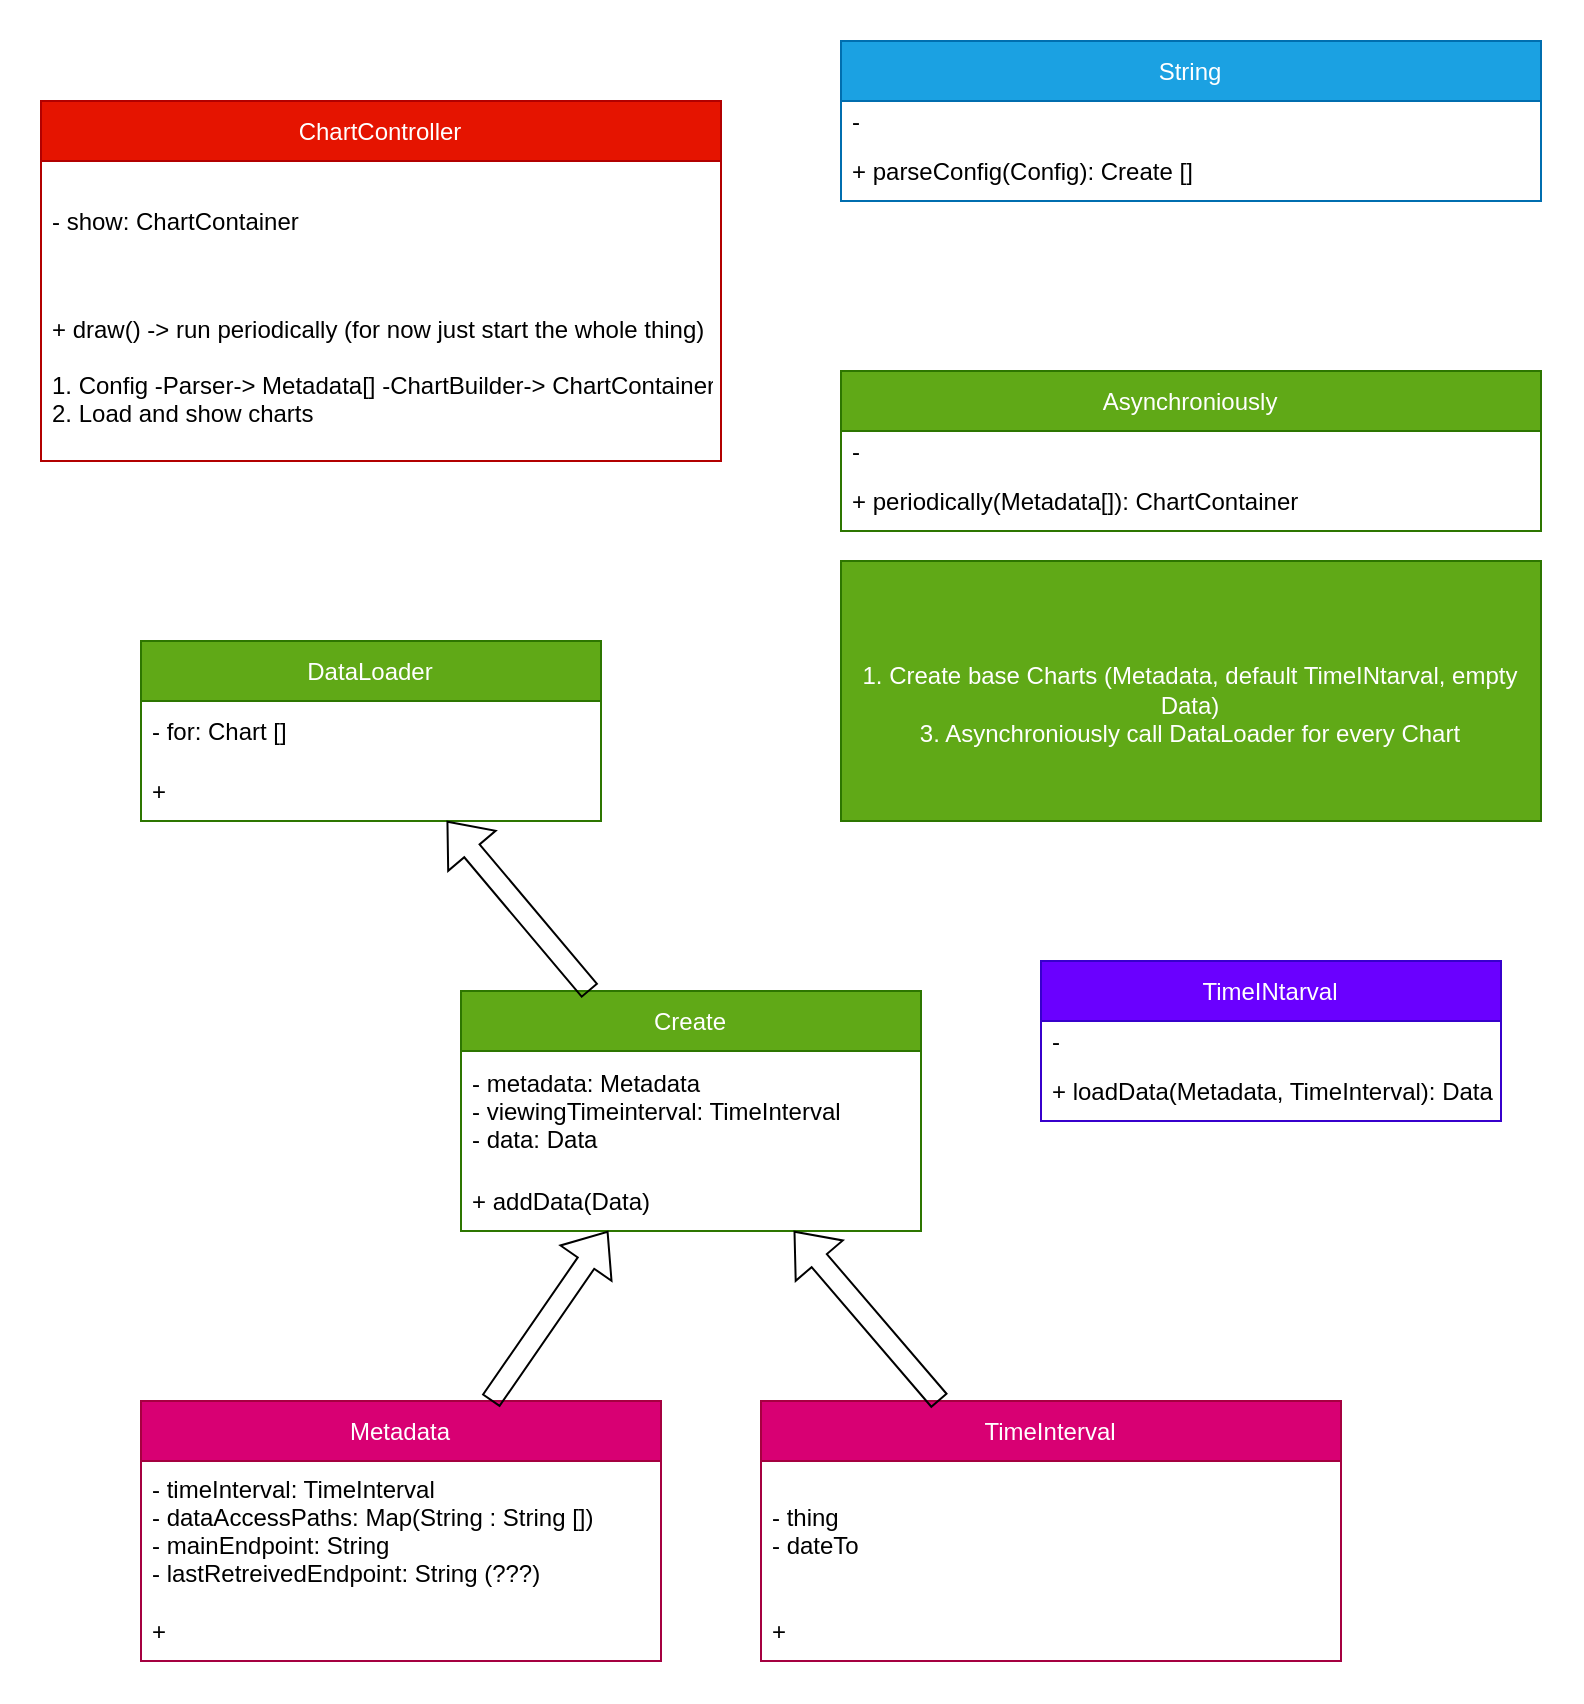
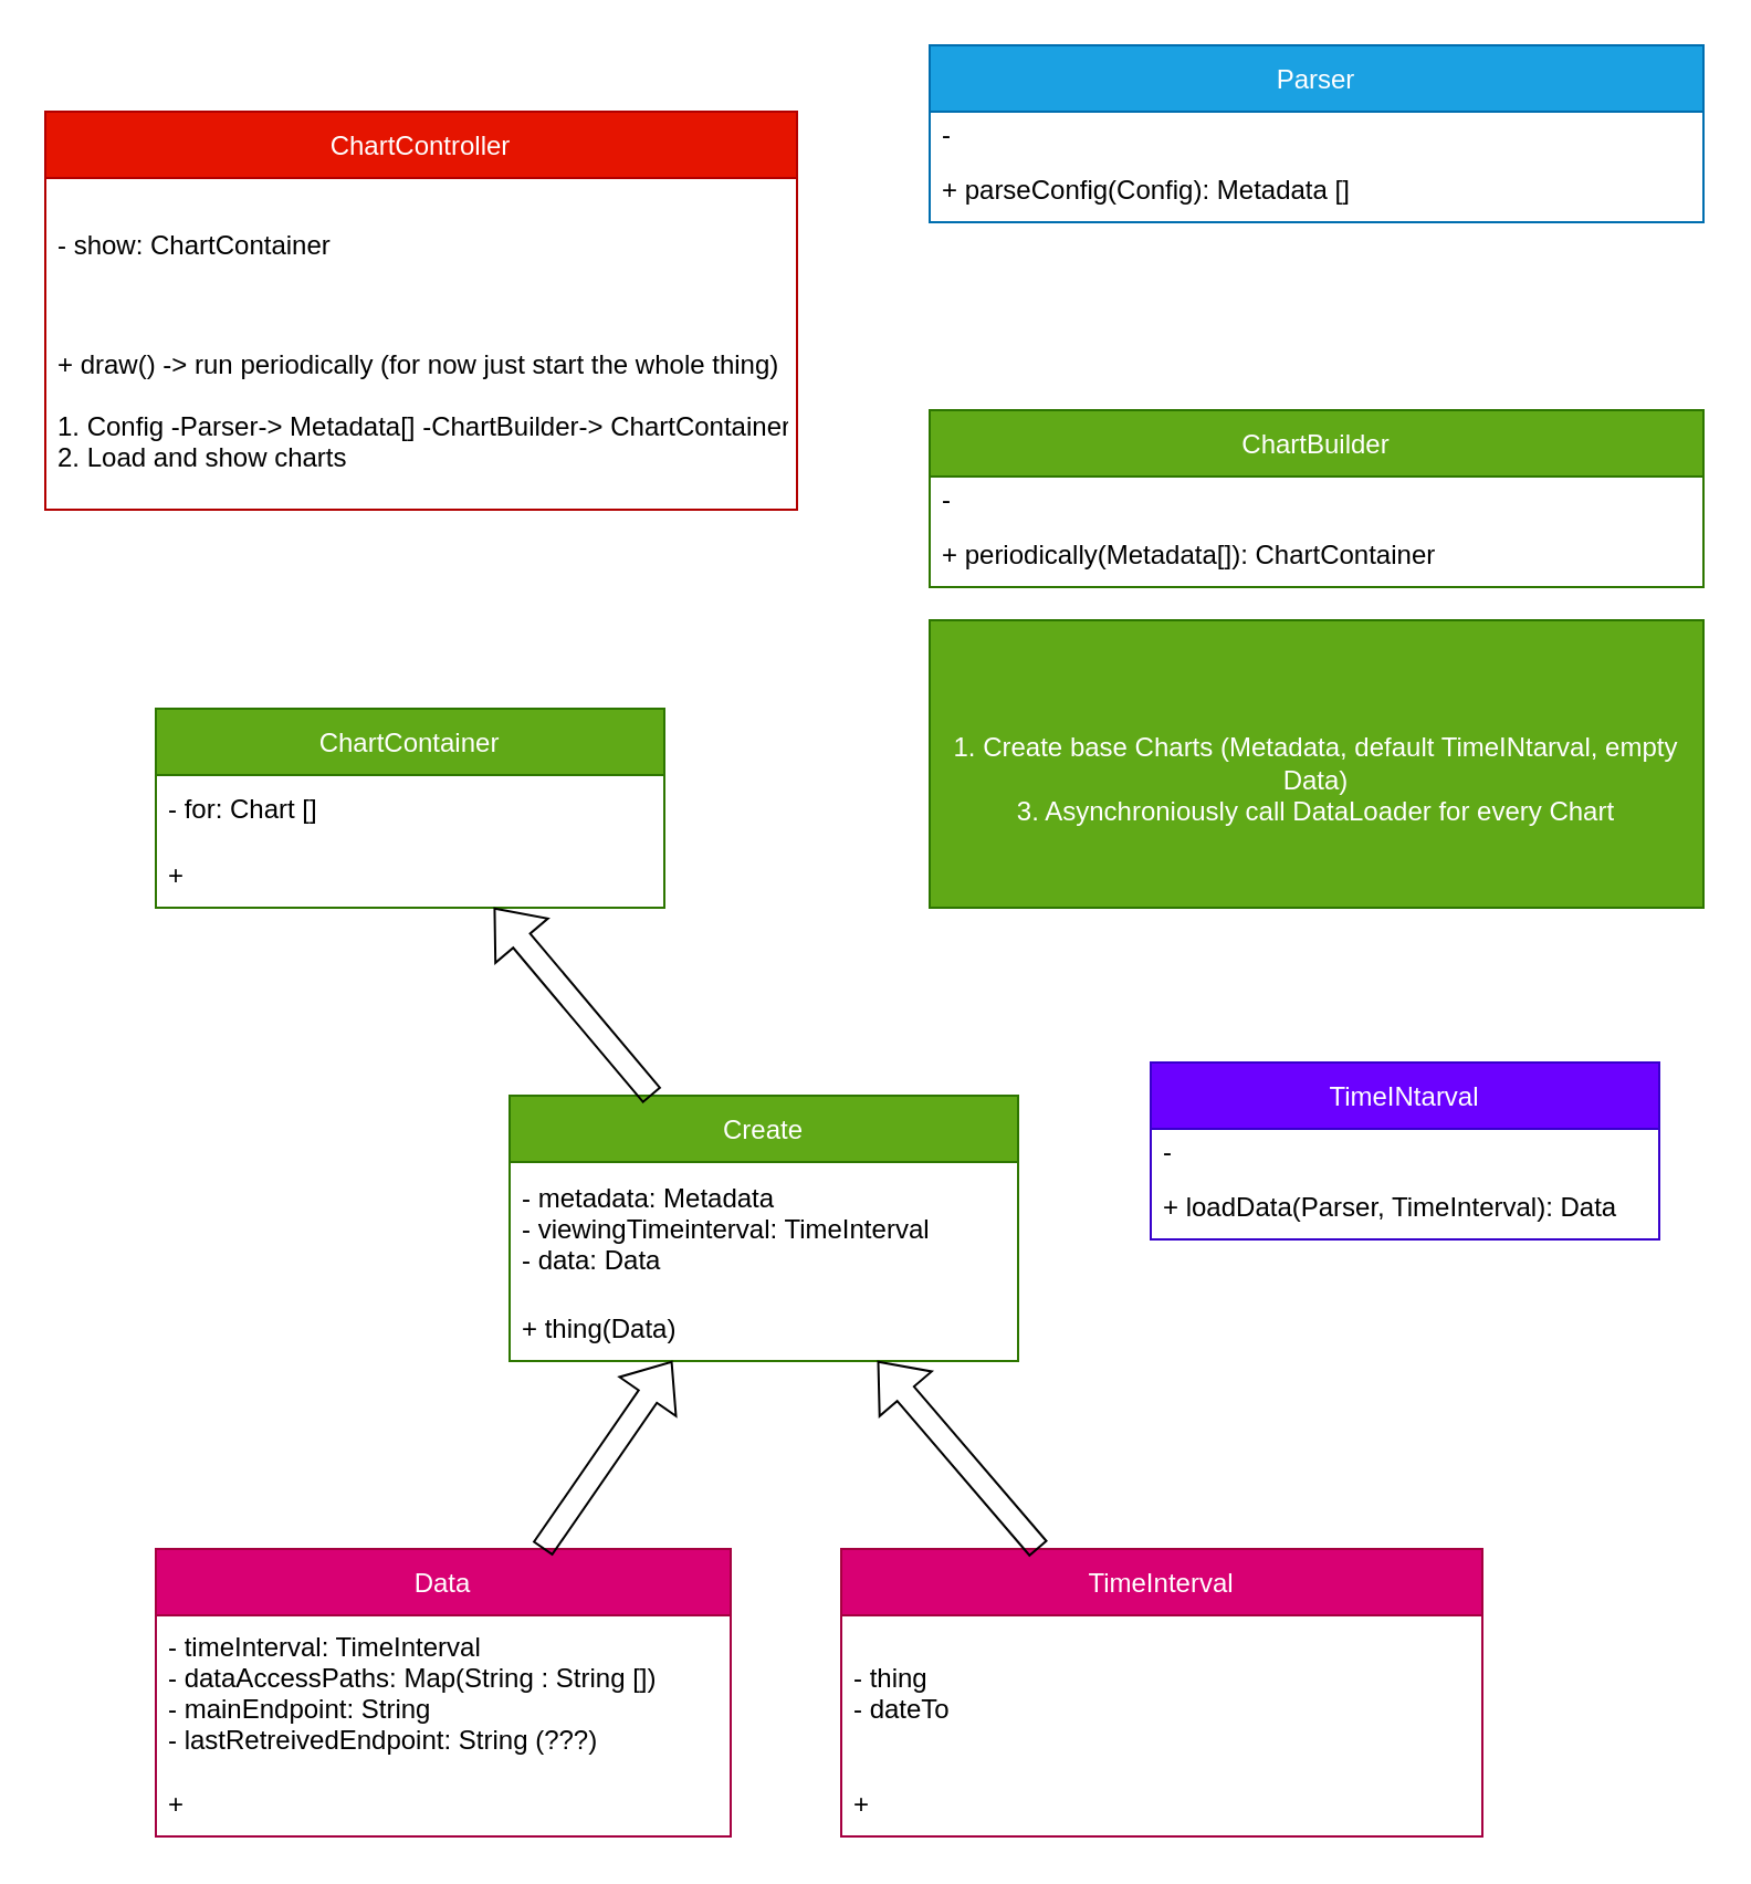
  <mxCell id="0" />
  <mxCell id="1" parent="0" />
  <mxCell id="2" value="Create" style="swimlane;fontStyle=0;childLayout=stackLayout;horizontal=1;startSize=30;horizontalStack=0;resizeParent=1;resizeParentMax=0;resizeLast=0;collapsible=1;marginBottom=0;fillColor=#60a917;fontColor=#ffffff;strokeColor=#2D7600;" vertex="1" parent="1"><mxGeometry x="230" y="495" width="230" height="120" as="geometry" /></mxCell>
  <mxCell id="3" value="- metadata: Metadata&#10;- viewingTimeinterval: TimeInterval&#10;- data: Data" style="text;strokeColor=none;fillColor=none;align=left;verticalAlign=middle;spacingLeft=4;spacingRight=4;overflow=hidden;points=[[0,0.5],[1,0.5]];portConstraint=eastwest;rotatable=0;" vertex="1" parent="2"><mxGeometry y="30" width="230" height="60" as="geometry" /></mxCell>
- <mxCell id="4" value="+ addData(Data)" style="text;strokeColor=none;fillColor=none;align=left;verticalAlign=middle;spacingLeft=4;spacingRight=4;overflow=hidden;points=[[0,0.5],[1,0.5]];portConstraint=eastwest;rotatable=0;" vertex="1" parent="2"><mxGeometry y="90" width="230" height="30" as="geometry" /></mxCell>
+ <mxCell id="4" value="+ thing(Data)" style="text;strokeColor=none;fillColor=none;align=left;verticalAlign=middle;spacingLeft=4;spacingRight=4;overflow=hidden;points=[[0,0.5],[1,0.5]];portConstraint=eastwest;rotatable=0;" vertex="1" parent="2"><mxGeometry y="90" width="230" height="30" as="geometry" /></mxCell>
  <mxCell id="5" value="TimeInterval" style="swimlane;fontStyle=0;childLayout=stackLayout;horizontal=1;startSize=30;horizontalStack=0;resizeParent=1;resizeParentMax=0;resizeLast=0;collapsible=1;marginBottom=0;fillColor=#d80073;fontColor=#ffffff;strokeColor=#A50040;" vertex="1" parent="1"><mxGeometry x="380" y="700" width="290" height="130" as="geometry" /></mxCell>
  <mxCell id="6" value="- thing&#10;- dateTo" style="text;strokeColor=none;fillColor=none;align=left;verticalAlign=middle;spacingLeft=4;spacingRight=4;overflow=hidden;points=[[0,0.5],[1,0.5]];portConstraint=eastwest;rotatable=0;" vertex="1" parent="5"><mxGeometry y="30" width="290" height="70" as="geometry" /></mxCell>
  <mxCell id="7" value="+" style="text;strokeColor=none;fillColor=none;align=left;verticalAlign=middle;spacingLeft=4;spacingRight=4;overflow=hidden;points=[[0,0.5],[1,0.5]];portConstraint=eastwest;rotatable=0;" vertex="1" parent="5"><mxGeometry y="100" width="290" height="30" as="geometry" /></mxCell>
- <mxCell id="8" value="Metadata" style="swimlane;fontStyle=0;childLayout=stackLayout;horizontal=1;startSize=30;horizontalStack=0;resizeParent=1;resizeParentMax=0;resizeLast=0;collapsible=1;marginBottom=0;fillColor=#d80073;fontColor=#ffffff;strokeColor=#A50040;" vertex="1" parent="1"><mxGeometry x="70" y="700" width="260" height="130" as="geometry" /></mxCell>
+ <mxCell id="8" value="Data" style="swimlane;fontStyle=0;childLayout=stackLayout;horizontal=1;startSize=30;horizontalStack=0;resizeParent=1;resizeParentMax=0;resizeLast=0;collapsible=1;marginBottom=0;fillColor=#d80073;fontColor=#ffffff;strokeColor=#A50040;" vertex="1" parent="1"><mxGeometry x="70" y="700" width="260" height="130" as="geometry" /></mxCell>
  <mxCell id="9" value="- timeInterval: TimeInterval&#10;- dataAccessPaths: Map(String : String [])&#10;- mainEndpoint: String&#10;- lastRetreivedEndpoint: String (???)" style="text;strokeColor=none;fillColor=none;align=left;verticalAlign=middle;spacingLeft=4;spacingRight=4;overflow=hidden;points=[[0,0.5],[1,0.5]];portConstraint=eastwest;rotatable=0;" vertex="1" parent="8"><mxGeometry y="30" width="260" height="70" as="geometry" /></mxCell>
  <mxCell id="10" value="+" style="text;strokeColor=none;fillColor=none;align=left;verticalAlign=middle;spacingLeft=4;spacingRight=4;overflow=hidden;points=[[0,0.5],[1,0.5]];portConstraint=eastwest;rotatable=0;" vertex="1" parent="8"><mxGeometry y="100" width="260" height="30" as="geometry" /></mxCell>
- <mxCell id="11" value="DataLoader" style="swimlane;fontStyle=0;childLayout=stackLayout;horizontal=1;startSize=30;horizontalStack=0;resizeParent=1;resizeParentMax=0;resizeLast=0;collapsible=1;marginBottom=0;fillColor=#60a917;fontColor=#ffffff;strokeColor=#2D7600;" vertex="1" parent="1"><mxGeometry x="70" y="320" width="230" height="90" as="geometry" /></mxCell>
+ <mxCell id="11" value="ChartContainer" style="swimlane;fontStyle=0;childLayout=stackLayout;horizontal=1;startSize=30;horizontalStack=0;resizeParent=1;resizeParentMax=0;resizeLast=0;collapsible=1;marginBottom=0;fillColor=#60a917;fontColor=#ffffff;strokeColor=#2D7600;" vertex="1" parent="1"><mxGeometry x="70" y="320" width="230" height="90" as="geometry" /></mxCell>
  <mxCell id="12" value="- for: Chart []" style="text;strokeColor=none;fillColor=none;align=left;verticalAlign=middle;spacingLeft=4;spacingRight=4;overflow=hidden;points=[[0,0.5],[1,0.5]];portConstraint=eastwest;rotatable=0;" vertex="1" parent="11"><mxGeometry y="30" width="230" height="30" as="geometry" /></mxCell>
  <mxCell id="13" value="+" style="text;strokeColor=none;fillColor=none;align=left;verticalAlign=middle;spacingLeft=4;spacingRight=4;overflow=hidden;points=[[0,0.5],[1,0.5]];portConstraint=eastwest;rotatable=0;" vertex="1" parent="11"><mxGeometry y="60" width="230" height="30" as="geometry" /></mxCell>
  <mxCell id="14" value="TimeINtarval" style="swimlane;fontStyle=0;childLayout=stackLayout;horizontal=1;startSize=30;horizontalStack=0;resizeParent=1;resizeParentMax=0;resizeLast=0;collapsible=1;marginBottom=0;fillColor=#6a00ff;fontColor=#ffffff;strokeColor=#3700CC;" vertex="1" parent="1"><mxGeometry x="520" y="480" width="230" height="80" as="geometry" /></mxCell>
  <mxCell id="15" value="-" style="text;strokeColor=none;fillColor=none;align=left;verticalAlign=middle;spacingLeft=4;spacingRight=4;overflow=hidden;points=[[0,0.5],[1,0.5]];portConstraint=eastwest;rotatable=0;" vertex="1" parent="14"><mxGeometry y="30" width="230" height="20" as="geometry" /></mxCell>
- <mxCell id="16" value="+ loadData(Metadata, TimeInterval): Data" style="text;strokeColor=none;fillColor=none;align=left;verticalAlign=middle;spacingLeft=4;spacingRight=4;overflow=hidden;points=[[0,0.5],[1,0.5]];portConstraint=eastwest;rotatable=0;" vertex="1" parent="14"><mxGeometry y="50" width="230" height="30" as="geometry" /></mxCell>
+ <mxCell id="16" value="+ loadData(Parser, TimeInterval): Data" style="text;strokeColor=none;fillColor=none;align=left;verticalAlign=middle;spacingLeft=4;spacingRight=4;overflow=hidden;points=[[0,0.5],[1,0.5]];portConstraint=eastwest;rotatable=0;" vertex="1" parent="14"><mxGeometry y="50" width="230" height="30" as="geometry" /></mxCell>
  <mxCell id="17" value="&lt;br&gt;1. Create base Charts (Metadata, default TimeINtarval, empty Data)&lt;br&gt;3. Asynchroniously call DataLoader for every Chart" style="rounded=0;whiteSpace=wrap;html=1;fillColor=#60a917;fontColor=#ffffff;strokeColor=#2D7600;" vertex="1" parent="1"><mxGeometry x="420" y="280" width="350" height="130" as="geometry" /></mxCell>
- <mxCell id="18" value="Asynchroniously" style="swimlane;fontStyle=0;childLayout=stackLayout;horizontal=1;startSize=30;horizontalStack=0;resizeParent=1;resizeParentMax=0;resizeLast=0;collapsible=1;marginBottom=0;fillColor=#60a917;fontColor=#ffffff;strokeColor=#2D7600;" vertex="1" parent="1"><mxGeometry x="420" y="185" width="350" height="80" as="geometry" /></mxCell>
+ <mxCell id="18" value="ChartBuilder" style="swimlane;fontStyle=0;childLayout=stackLayout;horizontal=1;startSize=30;horizontalStack=0;resizeParent=1;resizeParentMax=0;resizeLast=0;collapsible=1;marginBottom=0;fillColor=#60a917;fontColor=#ffffff;strokeColor=#2D7600;" vertex="1" parent="1"><mxGeometry x="420" y="185" width="350" height="80" as="geometry" /></mxCell>
  <mxCell id="19" value="- " style="text;strokeColor=none;fillColor=none;align=left;verticalAlign=middle;spacingLeft=4;spacingRight=4;overflow=hidden;points=[[0,0.5],[1,0.5]];portConstraint=eastwest;rotatable=0;" vertex="1" parent="18"><mxGeometry y="30" width="350" height="20" as="geometry" /></mxCell>
  <mxCell id="20" value="+ periodically(Metadata[]): ChartContainer" style="text;strokeColor=none;fillColor=none;align=left;verticalAlign=middle;spacingLeft=4;spacingRight=4;overflow=hidden;points=[[0,0.5],[1,0.5]];portConstraint=eastwest;rotatable=0;" vertex="1" parent="18"><mxGeometry y="50" width="350" height="30" as="geometry" /></mxCell>
  <mxCell id="21" value="ChartController" style="swimlane;fontStyle=0;childLayout=stackLayout;horizontal=1;startSize=30;horizontalStack=0;resizeParent=1;resizeParentMax=0;resizeLast=0;collapsible=1;marginBottom=0;fillColor=#e51400;strokeColor=#B20000;fontColor=#ffffff;" vertex="1" parent="1"><mxGeometry x="20" y="50" width="340" height="180" as="geometry" /></mxCell>
  <mxCell id="22" value="- show: ChartContainer" style="text;strokeColor=none;fillColor=none;align=left;verticalAlign=middle;spacingLeft=4;spacingRight=4;overflow=hidden;points=[[0,0.5],[1,0.5]];portConstraint=eastwest;rotatable=0;" vertex="1" parent="21"><mxGeometry y="30" width="340" height="60" as="geometry" /></mxCell>
  <mxCell id="23" value="+ draw() -&gt; run periodically (for now just start the whole thing)&#10;&#10;1. Config -Parser-&gt; Metadata[] -ChartBuilder-&gt; ChartContainer &#10;2. Load and show charts" style="text;strokeColor=none;fillColor=none;align=left;verticalAlign=middle;spacingLeft=4;spacingRight=4;overflow=hidden;points=[[0,0.5],[1,0.5]];portConstraint=eastwest;rotatable=0;" vertex="1" parent="21"><mxGeometry y="90" width="340" height="90" as="geometry" /></mxCell>
  <mxCell id="24" value="" style="shape=flexArrow;endArrow=classic;html=1;rounded=0;" edge="1" parent="1" source="8" target="2"><mxGeometry width="50" height="50" relative="1" as="geometry"><mxPoint x="200" y="770" as="sourcePoint" /><mxPoint x="250" y="720" as="targetPoint" /></mxGeometry></mxCell>
  <mxCell id="25" value="" style="shape=flexArrow;endArrow=classic;html=1;rounded=0;" edge="1" parent="1" source="5" target="2"><mxGeometry width="50" height="50" relative="1" as="geometry"><mxPoint x="200" y="770" as="sourcePoint" /><mxPoint x="250" y="720" as="targetPoint" /></mxGeometry></mxCell>
  <mxCell id="26" value="" style="shape=flexArrow;endArrow=classic;html=1;rounded=0;" edge="1" parent="1" source="2" target="11"><mxGeometry width="50" height="50" relative="1" as="geometry"><mxPoint x="200" y="570" as="sourcePoint" /><mxPoint x="250" y="520" as="targetPoint" /></mxGeometry></mxCell>
- <mxCell id="27" value="String" style="swimlane;fontStyle=0;childLayout=stackLayout;horizontal=1;startSize=30;horizontalStack=0;resizeParent=1;resizeParentMax=0;resizeLast=0;collapsible=1;marginBottom=0;fillColor=#1ba1e2;fontColor=#ffffff;strokeColor=#006EAF;" vertex="1" parent="1"><mxGeometry x="420" y="20" width="350" height="80" as="geometry" /></mxCell>
+ <mxCell id="27" value="Parser" style="swimlane;fontStyle=0;childLayout=stackLayout;horizontal=1;startSize=30;horizontalStack=0;resizeParent=1;resizeParentMax=0;resizeLast=0;collapsible=1;marginBottom=0;fillColor=#1ba1e2;fontColor=#ffffff;strokeColor=#006EAF;" vertex="1" parent="1"><mxGeometry x="420" y="20" width="350" height="80" as="geometry" /></mxCell>
  <mxCell id="28" value="- " style="text;strokeColor=none;fillColor=none;align=left;verticalAlign=middle;spacingLeft=4;spacingRight=4;overflow=hidden;points=[[0,0.5],[1,0.5]];portConstraint=eastwest;rotatable=0;" vertex="1" parent="27"><mxGeometry y="30" width="350" height="20" as="geometry" /></mxCell>
- <mxCell id="29" value="+ parseConfig(Config): Create []" style="text;strokeColor=none;fillColor=none;align=left;verticalAlign=middle;spacingLeft=4;spacingRight=4;overflow=hidden;points=[[0,0.5],[1,0.5]];portConstraint=eastwest;rotatable=0;" vertex="1" parent="27"><mxGeometry y="50" width="350" height="30" as="geometry" /></mxCell>
+ <mxCell id="29" value="+ parseConfig(Config): Metadata []" style="text;strokeColor=none;fillColor=none;align=left;verticalAlign=middle;spacingLeft=4;spacingRight=4;overflow=hidden;points=[[0,0.5],[1,0.5]];portConstraint=eastwest;rotatable=0;" vertex="1" parent="27"><mxGeometry y="50" width="350" height="30" as="geometry" /></mxCell>
